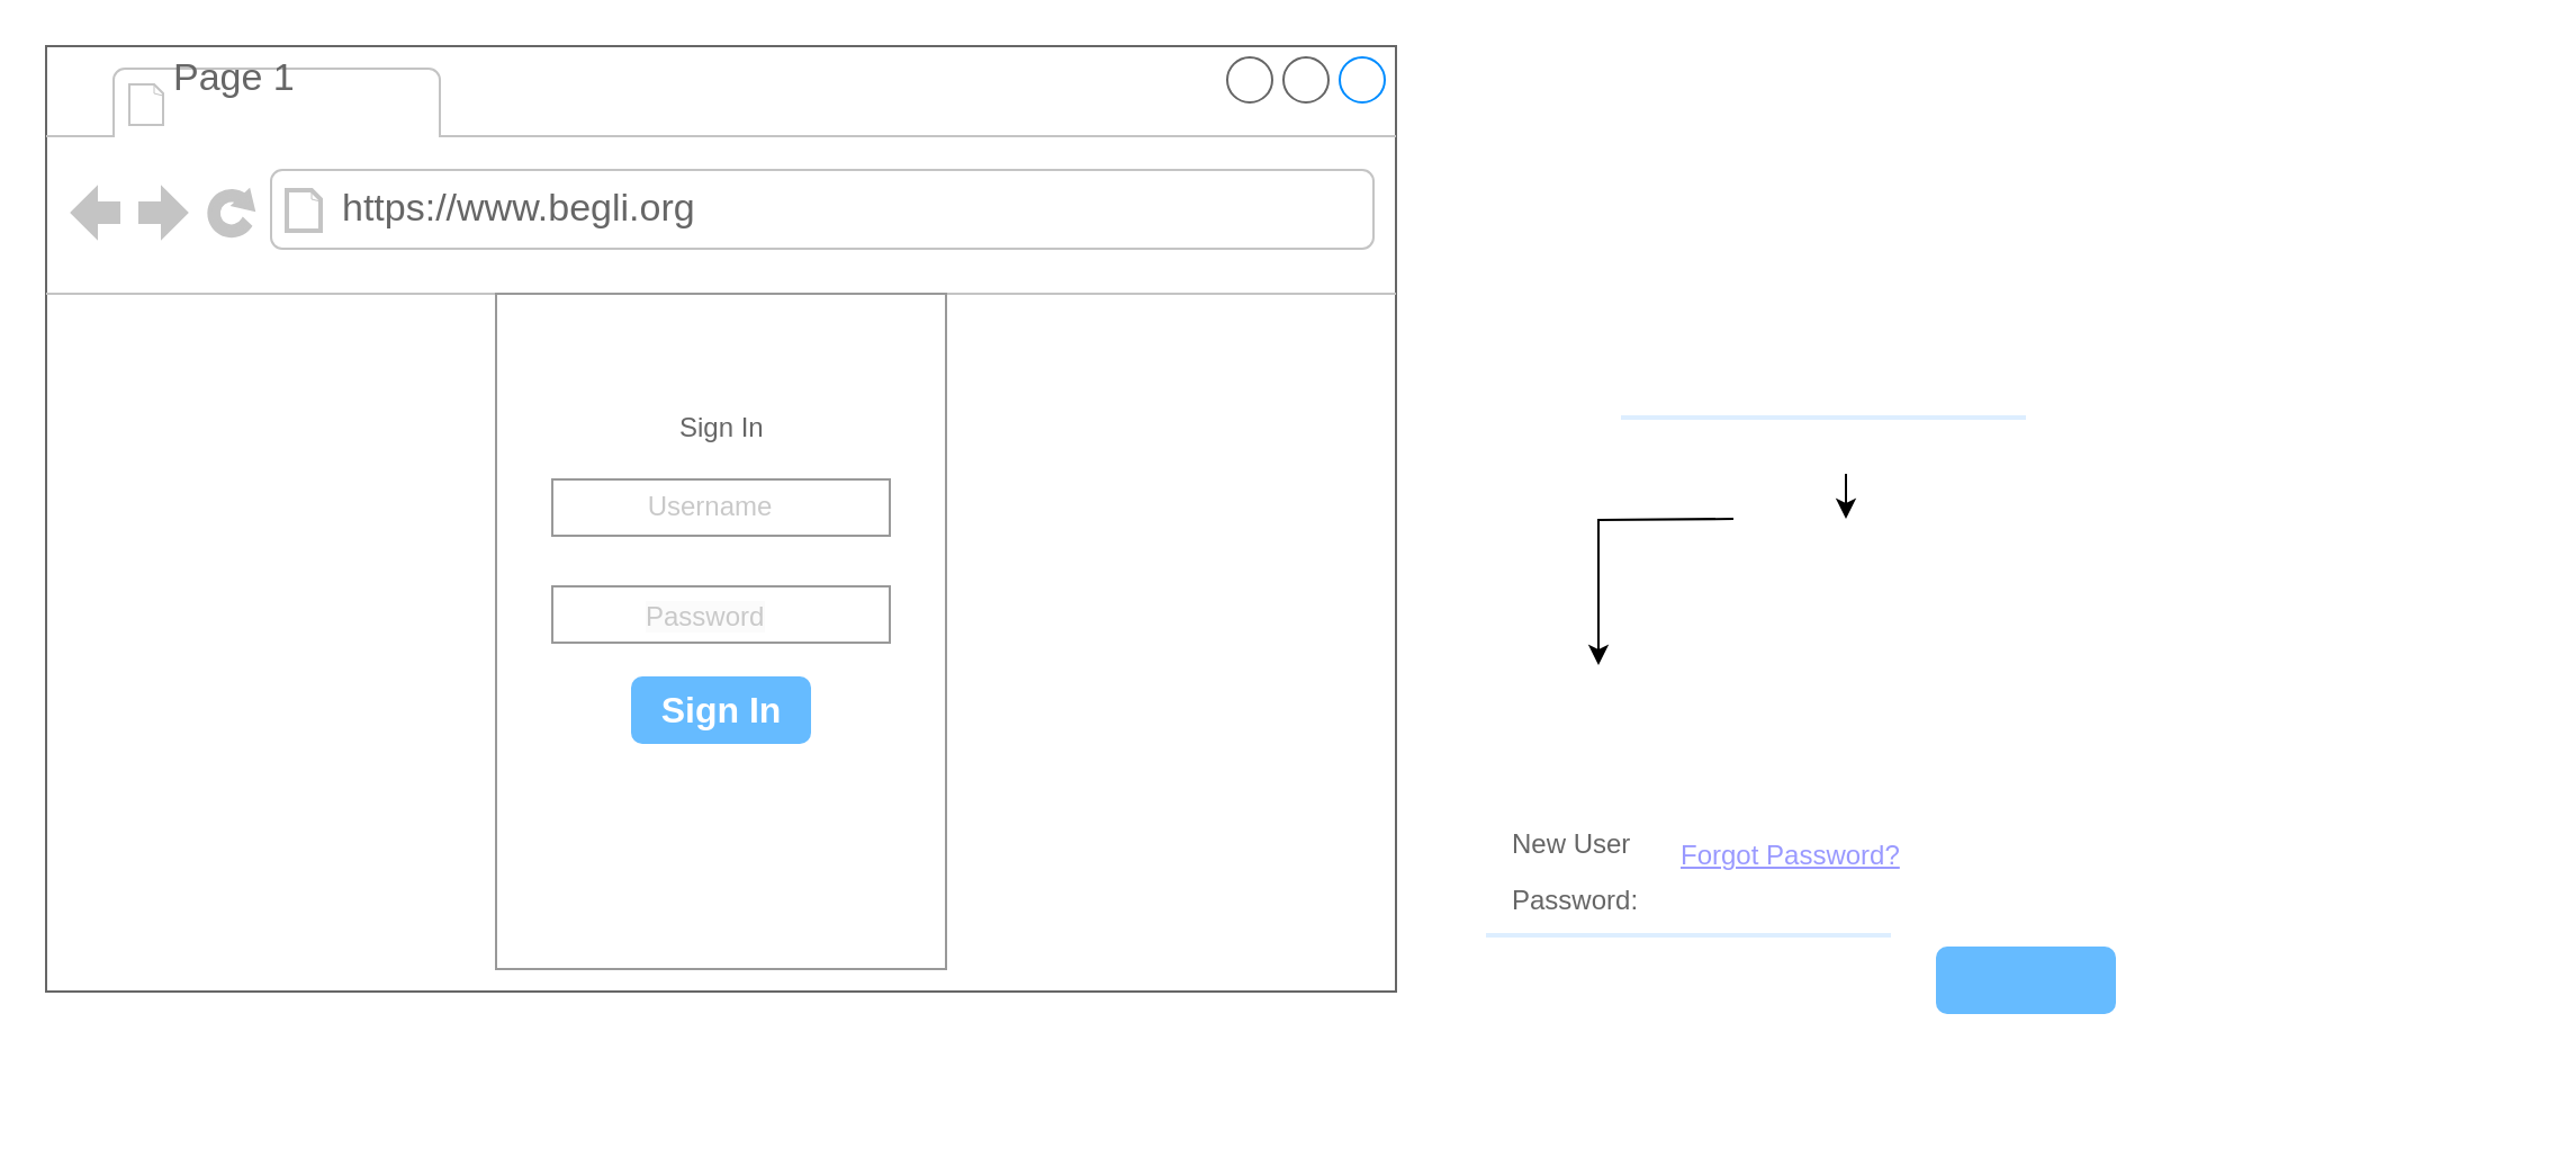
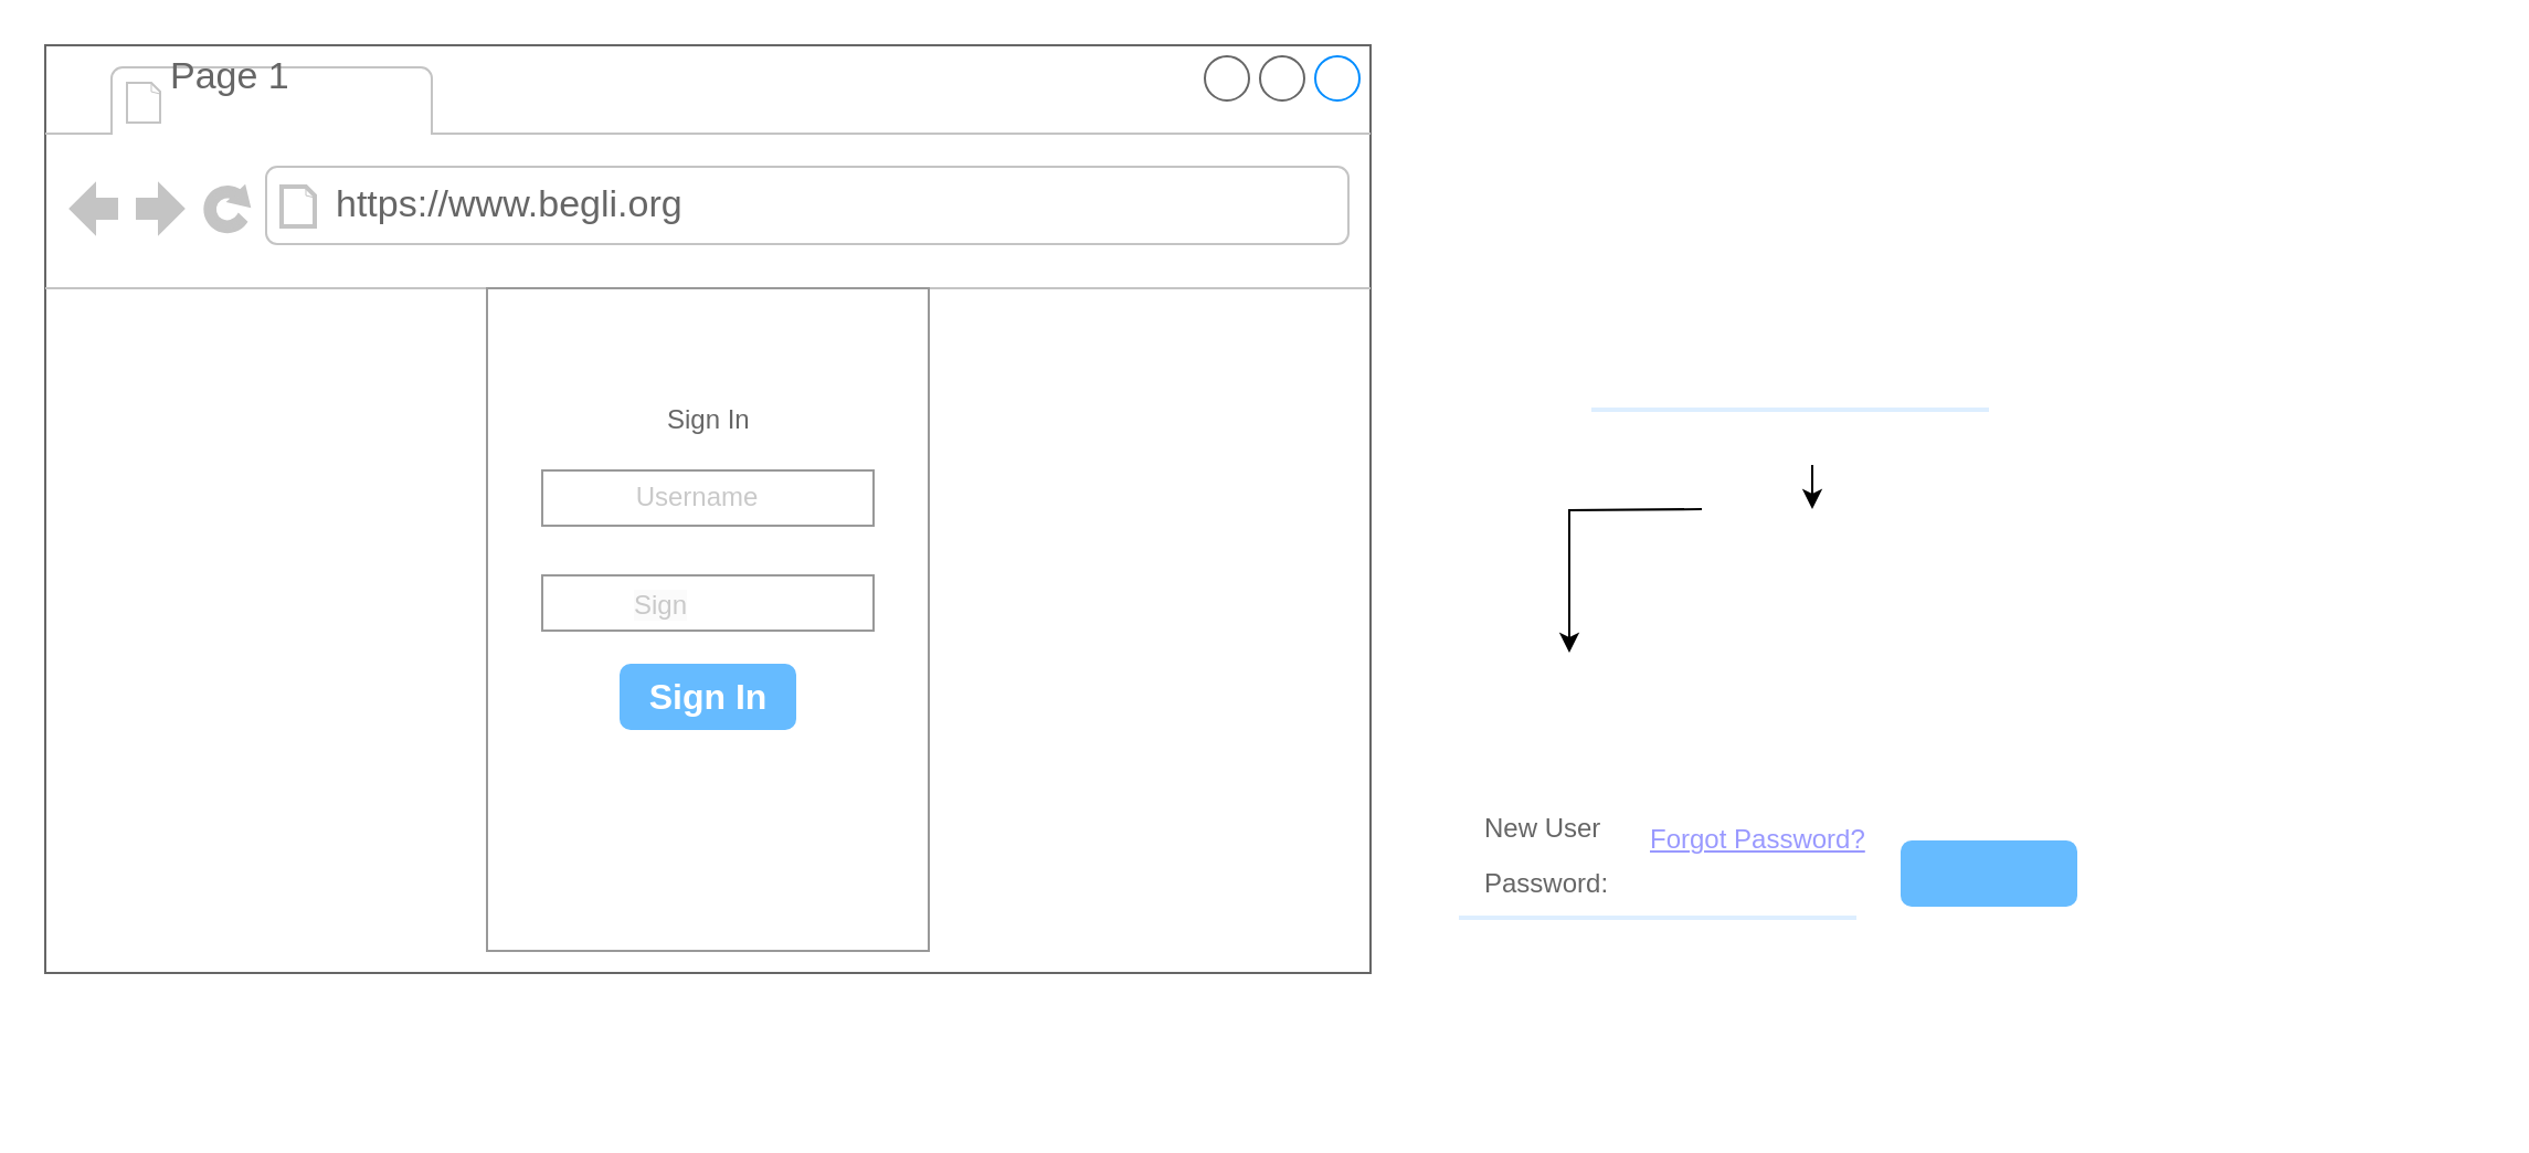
  <mxCell id="0" />
  <mxCell id="1" parent="0" />
  <mxCell id="2" value="" style="strokeWidth=1;shadow=0;dashed=0;align=center;html=1;shape=mxgraph.mockup.containers.browserWindow;rSize=0;strokeColor=#666666;strokeColor2=#008cff;strokeColor3=#c4c4c4;mainText=,;recursiveResize=0;" vertex="1" parent="1"><mxGeometry x="20" y="20" width="600" height="420" as="geometry" /></mxCell>
  <mxCell id="3" value="Page 1" style="strokeWidth=1;shadow=0;dashed=0;align=center;html=1;shape=mxgraph.mockup.containers.anchor;fontSize=17;fontColor=#666666;align=left;whiteSpace=wrap;" vertex="1" parent="2"><mxGeometry x="55" y="2" width="110" height="26" as="geometry" /></mxCell>
  <mxCell id="4" value="https://www.begli.org" style="strokeWidth=1;shadow=0;dashed=0;align=center;html=1;shape=mxgraph.mockup.containers.anchor;rSize=0;fontSize=17;fontColor=#666666;align=left;" vertex="1" parent="2"><mxGeometry x="130" y="60" width="250" height="26" as="geometry" /></mxCell>
  <mxCell id="5" value="" style="strokeWidth=1;shadow=0;dashed=0;align=center;html=1;shape=mxgraph.mockup.forms.rrect;rSize=0;strokeColor=#999999;fillColor=#ffffff;container=0;" vertex="1" parent="2"><mxGeometry x="200" y="110" width="200" height="300" as="geometry" /></mxCell>
  <mxCell id="6" value="Sign In" style="strokeWidth=1;shadow=0;dashed=0;align=center;html=1;shape=mxgraph.mockup.forms.anchor;fontSize=12;fontColor=#666666;align=left;resizeWidth=1;spacingLeft=0;" vertex="1" parent="2"><mxGeometry x="270" y="150" width="100" height="20" as="geometry"><mxPoint x="10" y="10" as="offset" /></mxGeometry></mxCell>
  <mxCell id="7" value="" style="strokeWidth=1;shadow=0;dashed=0;align=center;html=1;shape=mxgraph.mockup.forms.rrect;rSize=5;strokeColor=none;fontColor=#ffffff;fillColor=#66bbff;fontSize=16;fontStyle=1;" vertex="1" parent="2"><mxGeometry x="260" y="280" width="80" height="30" as="geometry"><mxPoint x="210" y="-170" as="offset" /></mxGeometry></mxCell>
  <mxCell id="8" value="" style="group" vertex="1" connectable="0" parent="2"><mxGeometry x="235" y="190" width="150" height="190" as="geometry" /></mxCell>
  <mxCell id="9" value="" style="strokeWidth=1;shadow=0;dashed=0;align=center;html=1;shape=mxgraph.mockup.forms.rrect;rSize=0;strokeColor=#999999;fontColor=#666666;align=left;spacingLeft=5;resizeWidth=1;" vertex="1" parent="8"><mxGeometry x="-10" y="50" width="150" height="25" as="geometry"><mxPoint x="10" y="115" as="offset" /></mxGeometry></mxCell>
  <mxCell id="10" value="" style="group" vertex="1" connectable="0" parent="8"><mxGeometry width="150" height="90" as="geometry" /></mxCell>
  <mxCell id="11" value="" style="strokeWidth=1;shadow=0;dashed=0;align=center;html=1;shape=mxgraph.mockup.forms.rrect;rSize=0;strokeColor=#999999;fontColor=#666666;align=left;spacingLeft=5;resizeWidth=1;" vertex="1" parent="10"><mxGeometry x="-10" y="2.5" width="150" height="25" as="geometry"><mxPoint x="10" y="60" as="offset" /></mxGeometry></mxCell>
  <mxCell id="12" value="&lt;font color=&quot;#c9c9c9&quot;&gt;Username&lt;/font&gt;" style="text;html=1;align=center;verticalAlign=middle;resizable=0;points=[];autosize=1;strokeColor=none;fillColor=none;" vertex="1" parent="10"><mxGeometry x="20" width="80" height="30" as="geometry" /></mxCell>
- <mxCell id="13" value="&lt;span style=&quot;color: rgb(201, 201, 201); font-family: Helvetica; font-size: 12px; font-style: normal; font-variant-ligatures: normal; font-variant-caps: normal; font-weight: 400; letter-spacing: normal; orphans: 2; text-align: center; text-indent: 0px; text-transform: none; widows: 2; word-spacing: 0px; -webkit-text-stroke-width: 0px; white-space: nowrap; background-color: rgb(251, 251, 251); text-decoration-thickness: initial; text-decoration-style: initial; text-decoration-color: initial; display: inline !important; float: none;&quot;&gt;Password&lt;/span&gt;" style="text;whiteSpace=wrap;html=1;" vertex="1" parent="10"><mxGeometry x="30" y="50" width="90" height="40" as="geometry" /></mxCell>
+ <mxCell id="13" value="&lt;span style=&quot;color: rgb(201, 201, 201); font-family: Helvetica; font-size: 12px; font-style: normal; font-variant-ligatures: normal; font-variant-caps: normal; font-weight: 400; letter-spacing: normal; orphans: 2; text-align: center; text-indent: 0px; text-transform: none; widows: 2; word-spacing: 0px; -webkit-text-stroke-width: 0px; white-space: nowrap; background-color: rgb(251, 251, 251); text-decoration-thickness: initial; text-decoration-style: initial; text-decoration-color: initial; display: inline !important; float: none;&quot;&gt;Sign&lt;/span&gt;" style="text;whiteSpace=wrap;html=1;" vertex="1" parent="10"><mxGeometry x="30" y="50" width="90" height="40" as="geometry" /></mxCell>
  <mxCell id="14" value="&lt;font size=&quot;1&quot; color=&quot;#ffffff&quot; style=&quot;&quot;&gt;&lt;b style=&quot;font-size: 16px;&quot;&gt;Sign In&lt;/b&gt;&lt;/font&gt;" style="text;html=1;align=center;verticalAlign=middle;resizable=0;points=[];autosize=1;strokeColor=none;fillColor=none;" vertex="1" parent="2"><mxGeometry x="260" y="280" width="80" height="30" as="geometry" /></mxCell>
  <mxCell id="15" value="" style="shape=line;strokeColor=#ddeeff;strokeWidth=2;html=1;resizeWidth=1;" vertex="1" parent="1"><mxGeometry x="720" y="180" width="180" height="10" as="geometry"><mxPoint x="10" y="30" as="offset" /></mxGeometry></mxCell>
  <mxCell id="16" value="" style="edgeStyle=orthogonalEdgeStyle;rounded=0;orthogonalLoop=1;jettySize=auto;html=1;" edge="1" parent="1" target="17"><mxGeometry relative="1" as="geometry"><mxPoint x="770" y="230" as="sourcePoint" /></mxGeometry></mxCell>
  <mxCell id="17" value="Password:" style="strokeWidth=1;shadow=0;dashed=0;align=center;html=1;shape=mxgraph.mockup.forms.anchor;fontSize=12;fontColor=#666666;align=left;resizeWidth=1;spacingLeft=0;" vertex="1" parent="1"><mxGeometry x="660" y="295" width="100" height="20" as="geometry"><mxPoint x="10" y="95" as="offset" /></mxGeometry></mxCell>
  <mxCell id="18" value="Forgot Password?" style="strokeWidth=1;shadow=0;dashed=0;align=center;html=1;shape=mxgraph.mockup.forms.anchor;fontSize=12;fontColor=#9999ff;align=left;spacingLeft=0;fontStyle=4;resizeWidth=1;" vertex="1" parent="1"><mxGeometry x="735" y="480" width="150" height="20" as="geometry"><mxPoint x="10" y="-110" as="offset" /></mxGeometry></mxCell>
  <mxCell id="19" value="" style="shape=line;strokeColor=#ddeeff;strokeWidth=2;html=1;resizeWidth=1;" vertex="1" parent="1"><mxGeometry x="660" y="410" width="180" height="10" as="geometry"><mxPoint x="10" y="-90" as="offset" /></mxGeometry></mxCell>
  <mxCell id="20" value="New User" style="strokeWidth=1;shadow=0;dashed=0;align=center;html=1;shape=mxgraph.mockup.forms.anchor;fontSize=12;fontColor=#666666;align=left;spacingLeft=0;resizeWidth=1;" vertex="1" parent="1"><mxGeometry x="660" y="430" width="150" height="30" as="geometry"><mxPoint x="10" y="-70" as="offset" /></mxGeometry></mxCell>
- <mxCell id="21" value="SIGN UP" style="strokeWidth=1;shadow=0;dashed=0;align=center;html=1;shape=mxgraph.mockup.forms.rrect;rSize=5;strokeColor=none;fontColor=#ffffff;fillColor=#66bbff;fontSize=16;fontStyle=1;" vertex="1" parent="1"><mxGeometry x="860" y="420" width="80" height="30" as="geometry"><mxPoint x="210" y="-80" as="offset" /></mxGeometry></mxCell>
+ <mxCell id="21" value="SIGN UP" style="strokeWidth=1;shadow=0;dashed=0;align=center;html=1;shape=mxgraph.mockup.forms.rrect;rSize=5;strokeColor=none;fontColor=#ffffff;fillColor=#66bbff;fontSize=16;fontStyle=1;" vertex="1" parent="1"><mxGeometry x="860" y="380" width="80" height="30" as="geometry"><mxPoint x="210" y="-80" as="offset" /></mxGeometry></mxCell>
  <mxCell id="22" style="edgeStyle=orthogonalEdgeStyle;rounded=0;orthogonalLoop=1;jettySize=auto;html=1;" edge="1" parent="1"><mxGeometry relative="1" as="geometry"><mxPoint x="820" y="210" as="sourcePoint" /><mxPoint x="820" y="230" as="targetPoint" /></mxGeometry></mxCell>
